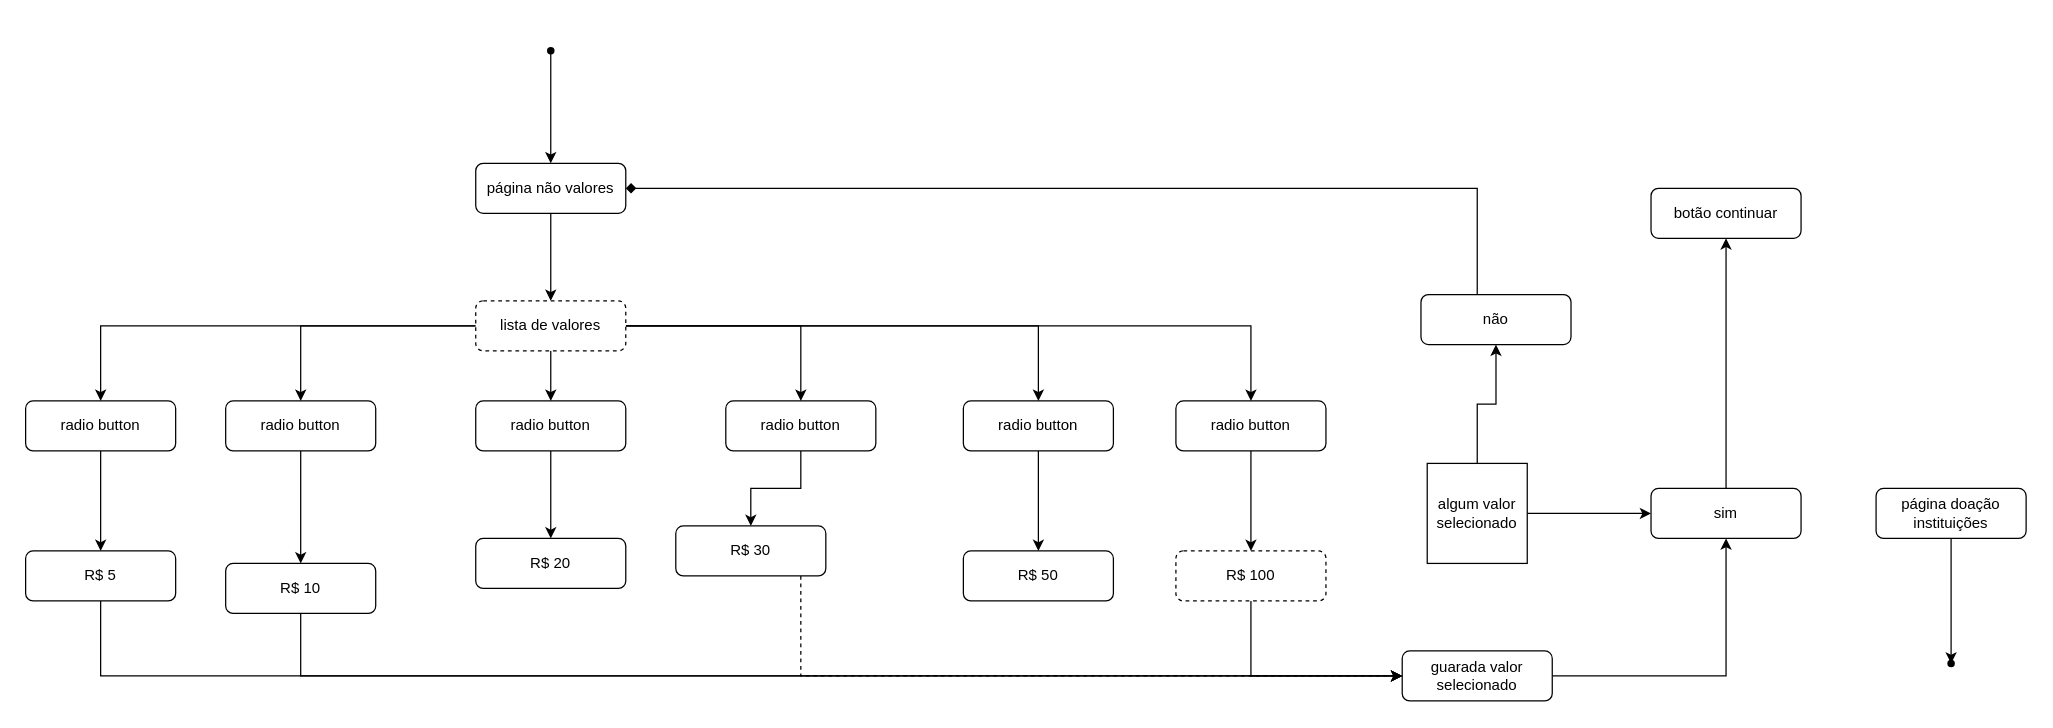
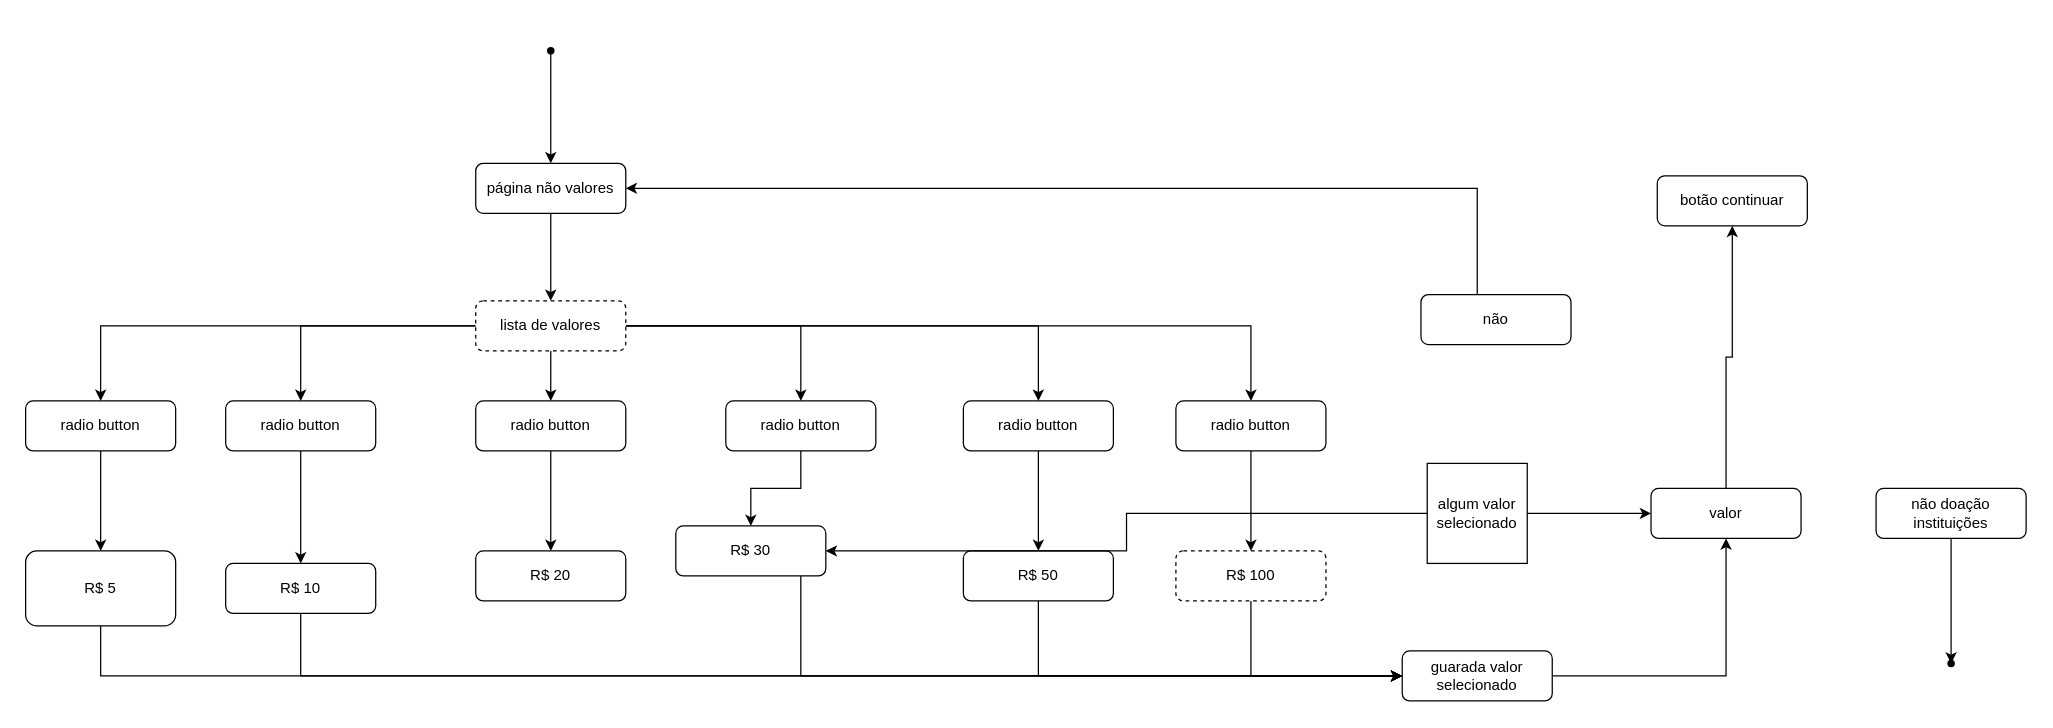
  <mxCell id="0" />
  <mxCell id="1" parent="0" />
  <mxCell id="2" style="edgeStyle=orthogonalEdgeStyle;rounded=0;orthogonalLoop=1;jettySize=auto;html=1;" edge="1" parent="1" source="8" target="12"><mxGeometry relative="1" as="geometry"><mxPoint x="80" y="320" as="targetPoint" /></mxGeometry></mxCell>
  <mxCell id="3" style="edgeStyle=orthogonalEdgeStyle;rounded=0;orthogonalLoop=1;jettySize=auto;html=1;" edge="1" parent="1" source="8" target="14"><mxGeometry relative="1" as="geometry"><mxPoint x="240" y="320" as="targetPoint" /></mxGeometry></mxCell>
  <mxCell id="4" value="" style="edgeStyle=orthogonalEdgeStyle;rounded=0;orthogonalLoop=1;jettySize=auto;html=1;" edge="1" parent="1" source="8" target="16"><mxGeometry relative="1" as="geometry" /></mxCell>
  <mxCell id="5" style="edgeStyle=orthogonalEdgeStyle;rounded=0;orthogonalLoop=1;jettySize=auto;html=1;" edge="1" parent="1" source="8" target="18"><mxGeometry relative="1" as="geometry"><mxPoint x="640" y="320" as="targetPoint" /></mxGeometry></mxCell>
  <mxCell id="6" style="edgeStyle=orthogonalEdgeStyle;rounded=0;orthogonalLoop=1;jettySize=auto;html=1;" edge="1" parent="1" source="8" target="20"><mxGeometry relative="1" as="geometry"><mxPoint x="830" y="320" as="targetPoint" /></mxGeometry></mxCell>
  <mxCell id="7" style="edgeStyle=orthogonalEdgeStyle;rounded=0;orthogonalLoop=1;jettySize=auto;html=1;entryX=0.5;entryY=0;entryDx=0;entryDy=0;" edge="1" parent="1" source="8" target="35"><mxGeometry relative="1" as="geometry" /></mxCell>
  <mxCell id="8" value="lista de valores" style="rounded=1;whiteSpace=wrap;html=1;dashed=1;" vertex="1" parent="1"><mxGeometry x="380" y="240" width="120" height="40" as="geometry" /></mxCell>
  <mxCell id="9" value="" style="edgeStyle=orthogonalEdgeStyle;rounded=0;orthogonalLoop=1;jettySize=auto;html=1;" edge="1" parent="1" source="10" target="22"><mxGeometry relative="1" as="geometry" /></mxCell>
  <mxCell id="10" value="" style="shape=waypoint;sketch=0;fillStyle=solid;size=6;pointerEvents=1;points=[];fillColor=none;resizable=0;rotatable=0;perimeter=centerPerimeter;snapToPoint=1;" vertex="1" parent="1"><mxGeometry x="420" y="20" width="40" height="40" as="geometry" /></mxCell>
  <mxCell id="11" value="" style="edgeStyle=orthogonalEdgeStyle;rounded=0;orthogonalLoop=1;jettySize=auto;html=1;" edge="1" parent="1" source="12" target="26"><mxGeometry relative="1" as="geometry" /></mxCell>
  <mxCell id="12" value="radio button" style="rounded=1;whiteSpace=wrap;html=1;" vertex="1" parent="1"><mxGeometry x="20" y="320" width="120" height="40" as="geometry" /></mxCell>
  <mxCell id="13" value="" style="edgeStyle=orthogonalEdgeStyle;rounded=0;orthogonalLoop=1;jettySize=auto;html=1;" edge="1" parent="1" source="14" target="28"><mxGeometry relative="1" as="geometry" /></mxCell>
  <mxCell id="14" value="&lt;span&gt;radio button&lt;/span&gt;" style="rounded=1;whiteSpace=wrap;html=1;" vertex="1" parent="1"><mxGeometry x="180" y="320" width="120" height="40" as="geometry" /></mxCell>
  <mxCell id="15" value="" style="edgeStyle=orthogonalEdgeStyle;rounded=0;orthogonalLoop=1;jettySize=auto;html=1;" edge="1" parent="1" source="16" target="29"><mxGeometry relative="1" as="geometry" /></mxCell>
  <mxCell id="16" value="&lt;span&gt;radio button&lt;/span&gt;" style="whiteSpace=wrap;html=1;rounded=1;" vertex="1" parent="1"><mxGeometry x="380" y="320" width="120" height="40" as="geometry" /></mxCell>
  <mxCell id="17" value="" style="edgeStyle=orthogonalEdgeStyle;rounded=0;orthogonalLoop=1;jettySize=auto;html=1;" edge="1" parent="1" source="18" target="31"><mxGeometry relative="1" as="geometry" /></mxCell>
  <mxCell id="18" value="&lt;span&gt;radio button&lt;/span&gt;" style="rounded=1;whiteSpace=wrap;html=1;" vertex="1" parent="1"><mxGeometry x="580" y="320" width="120" height="40" as="geometry" /></mxCell>
  <mxCell id="19" value="" style="edgeStyle=orthogonalEdgeStyle;rounded=0;orthogonalLoop=1;jettySize=auto;html=1;" edge="1" parent="1" source="20" target="33"><mxGeometry relative="1" as="geometry" /></mxCell>
  <mxCell id="20" value="&lt;span&gt;radio button&lt;/span&gt;" style="rounded=1;whiteSpace=wrap;html=1;" vertex="1" parent="1"><mxGeometry x="770" y="320" width="120" height="40" as="geometry" /></mxCell>
  <mxCell id="21" value="" style="edgeStyle=orthogonalEdgeStyle;rounded=0;orthogonalLoop=1;jettySize=auto;html=1;" edge="1" parent="1" source="22" target="8"><mxGeometry relative="1" as="geometry" /></mxCell>
  <mxCell id="22" value="&lt;span&gt;página não valores&lt;/span&gt;" style="rounded=1;whiteSpace=wrap;html=1;" vertex="1" parent="1"><mxGeometry x="380" y="130" width="120" height="40" as="geometry" /></mxCell>
  <mxCell id="23" value="" style="edgeStyle=orthogonalEdgeStyle;rounded=0;orthogonalLoop=1;jettySize=auto;html=1;" edge="1" parent="1" source="24" target="43"><mxGeometry relative="1" as="geometry" /></mxCell>
  <mxCell id="24" value="guarada valor selecionado" style="rounded=1;whiteSpace=wrap;html=1;" vertex="1" parent="1"><mxGeometry x="1121" y="520" width="120" height="40" as="geometry" /></mxCell>
  <mxCell id="25" style="edgeStyle=orthogonalEdgeStyle;rounded=0;orthogonalLoop=1;jettySize=auto;html=1;" edge="1" parent="1" source="26"><mxGeometry relative="1" as="geometry"><mxPoint x="1121" y="540" as="targetPoint" /><Array as="points"><mxPoint x="80" y="540" /></Array></mxGeometry></mxCell>
- <mxCell id="26" value="R$ 5" style="rounded=1;whiteSpace=wrap;html=1;" vertex="1" parent="1"><mxGeometry x="20" y="440" width="120" height="40" as="geometry" /></mxCell>
+ <mxCell id="26" value="R$ 5" style="rounded=1;whiteSpace=wrap;html=1;" vertex="1" parent="1"><mxGeometry x="20" y="440" width="120" height="60" as="geometry" /></mxCell>
  <mxCell id="27" style="edgeStyle=orthogonalEdgeStyle;rounded=0;orthogonalLoop=1;jettySize=auto;html=1;entryX=0;entryY=0.5;entryDx=0;entryDy=0;" edge="1" parent="1" source="28" target="24"><mxGeometry relative="1" as="geometry"><Array as="points"><mxPoint x="240" y="540" /></Array></mxGeometry></mxCell>
  <mxCell id="28" value="&lt;span&gt;R$ 10&lt;/span&gt;" style="rounded=1;whiteSpace=wrap;html=1;" vertex="1" parent="1"><mxGeometry x="180" y="450" width="120" height="40" as="geometry" /></mxCell>
- <mxCell id="29" value="&lt;span&gt;R$ 20&lt;/span&gt;" style="whiteSpace=wrap;html=1;rounded=1;" vertex="1" parent="1"><mxGeometry x="380" y="430" width="120" height="40" as="geometry" /></mxCell>
- <mxCell id="30" style="edgeStyle=orthogonalEdgeStyle;rounded=0;orthogonalLoop=1;jettySize=auto;html=1;entryX=0;entryY=0.5;entryDx=0;entryDy=0;dashed=1;" edge="1" parent="1" source="31" target="24"><mxGeometry relative="1" as="geometry"><Array as="points"><mxPoint x="640" y="540" /></Array></mxGeometry></mxCell>
+ <mxCell id="29" value="&lt;span&gt;R$ 20&lt;/span&gt;" style="whiteSpace=wrap;html=1;rounded=1;" vertex="1" parent="1"><mxGeometry x="380" y="440" width="120" height="40" as="geometry" /></mxCell>
+ <mxCell id="30" style="edgeStyle=orthogonalEdgeStyle;rounded=0;orthogonalLoop=1;jettySize=auto;html=1;entryX=0;entryY=0.5;entryDx=0;entryDy=0;" edge="1" parent="1" source="31" target="24"><mxGeometry relative="1" as="geometry"><Array as="points"><mxPoint x="640" y="540" /></Array></mxGeometry></mxCell>
  <mxCell id="31" value="&lt;span&gt;R$ 30&lt;/span&gt;" style="rounded=1;whiteSpace=wrap;html=1;" vertex="1" parent="1"><mxGeometry x="540" y="420" width="120" height="40" as="geometry" /></mxCell>
+ <mxCell id="32" style="edgeStyle=orthogonalEdgeStyle;rounded=0;orthogonalLoop=1;jettySize=auto;html=1;entryX=0;entryY=0.5;entryDx=0;entryDy=0;" edge="1" parent="1" source="33" target="24"><mxGeometry relative="1" as="geometry"><Array as="points"><mxPoint x="830" y="540" /></Array></mxGeometry></mxCell>
  <mxCell id="33" value="&lt;span&gt;R$ 50&lt;/span&gt;" style="rounded=1;whiteSpace=wrap;html=1;" vertex="1" parent="1"><mxGeometry x="770" y="440" width="120" height="40" as="geometry" /></mxCell>
  <mxCell id="34" value="" style="edgeStyle=orthogonalEdgeStyle;rounded=0;orthogonalLoop=1;jettySize=auto;html=1;" edge="1" parent="1" source="35" target="37"><mxGeometry relative="1" as="geometry" /></mxCell>
  <mxCell id="35" value="&lt;span&gt;radio button&lt;/span&gt;" style="rounded=1;whiteSpace=wrap;html=1;" vertex="1" parent="1"><mxGeometry x="940" y="320" width="120" height="40" as="geometry" /></mxCell>
  <mxCell id="36" style="edgeStyle=orthogonalEdgeStyle;rounded=0;orthogonalLoop=1;jettySize=auto;html=1;entryX=0;entryY=0.5;entryDx=0;entryDy=0;" edge="1" parent="1" source="37" target="24"><mxGeometry relative="1" as="geometry"><Array as="points"><mxPoint x="1000" y="540" /></Array></mxGeometry></mxCell>
  <mxCell id="37" value="&lt;span&gt;R$ 100&lt;/span&gt;" style="rounded=1;whiteSpace=wrap;html=1;dashed=1;" vertex="1" parent="1"><mxGeometry x="940" y="440" width="120" height="40" as="geometry" /></mxCell>
- <mxCell id="38" value="botão continuar" style="rounded=1;whiteSpace=wrap;html=1;" vertex="1" parent="1"><mxGeometry x="1320" y="150" width="120" height="40" as="geometry" /></mxCell>
+ <mxCell id="38" value="botão continuar" style="rounded=1;whiteSpace=wrap;html=1;" vertex="1" parent="1"><mxGeometry x="1325" y="140" width="120" height="40" as="geometry" /></mxCell>
  <mxCell id="39" value="" style="edgeStyle=orthogonalEdgeStyle;rounded=0;orthogonalLoop=1;jettySize=auto;html=1;" edge="1" parent="1" source="41" target="43"><mxGeometry relative="1" as="geometry" /></mxCell>
- <mxCell id="40" value="" style="edgeStyle=orthogonalEdgeStyle;rounded=0;orthogonalLoop=1;jettySize=auto;html=1;" edge="1" parent="1" source="41" target="45"><mxGeometry relative="1" as="geometry" /></mxCell>
+ <mxCell id="40" value="" style="edgeStyle=orthogonalEdgeStyle;rounded=0;orthogonalLoop=1;jettySize=auto;html=1;" edge="1" parent="1" source="41" target="31"><mxGeometry relative="1" as="geometry" /></mxCell>
  <mxCell id="41" value="algum valor&lt;br&gt;selecionado" style="whiteSpace=wrap;html=1;rounded=0;" vertex="1" parent="1"><mxGeometry x="1141" y="370" width="80" height="80" as="geometry" /></mxCell>
  <mxCell id="42" style="edgeStyle=orthogonalEdgeStyle;rounded=0;orthogonalLoop=1;jettySize=auto;html=1;entryX=0.5;entryY=1;entryDx=0;entryDy=0;" edge="1" parent="1" source="43" target="38"><mxGeometry relative="1" as="geometry" /></mxCell>
- <mxCell id="43" value="sim" style="whiteSpace=wrap;html=1;rounded=1;" vertex="1" parent="1"><mxGeometry x="1320" y="390" width="120" height="40" as="geometry" /></mxCell>
- <mxCell id="44" style="edgeStyle=orthogonalEdgeStyle;rounded=0;orthogonalLoop=1;jettySize=auto;html=1;entryX=1;entryY=0.5;entryDx=0;entryDy=0;endArrow=diamond;" edge="1" parent="1" source="45" target="22"><mxGeometry relative="1" as="geometry"><Array as="points"><mxPoint x="1181" y="150" /></Array></mxGeometry></mxCell>
+ <mxCell id="43" value="valor" style="whiteSpace=wrap;html=1;rounded=1;" vertex="1" parent="1"><mxGeometry x="1320" y="390" width="120" height="40" as="geometry" /></mxCell>
+ <mxCell id="44" style="edgeStyle=orthogonalEdgeStyle;rounded=0;orthogonalLoop=1;jettySize=auto;html=1;entryX=1;entryY=0.5;entryDx=0;entryDy=0;" edge="1" parent="1" source="45" target="22"><mxGeometry relative="1" as="geometry"><Array as="points"><mxPoint x="1181" y="150" /></Array></mxGeometry></mxCell>
  <mxCell id="45" value="não" style="whiteSpace=wrap;html=1;rounded=1;" vertex="1" parent="1"><mxGeometry x="1136" y="235" width="120" height="40" as="geometry" /></mxCell>
  <mxCell id="46" value="" style="edgeStyle=orthogonalEdgeStyle;rounded=0;orthogonalLoop=1;jettySize=auto;html=1;" edge="1" parent="1" source="47" target="48"><mxGeometry relative="1" as="geometry" /></mxCell>
- <mxCell id="47" value="página doação&lt;br&gt;instituições" style="rounded=1;whiteSpace=wrap;html=1;" vertex="1" parent="1"><mxGeometry x="1500" y="390" width="120" height="40" as="geometry" /></mxCell>
+ <mxCell id="47" value="não doação&lt;br&gt;instituições" style="rounded=1;whiteSpace=wrap;html=1;" vertex="1" parent="1"><mxGeometry x="1500" y="390" width="120" height="40" as="geometry" /></mxCell>
  <mxCell id="48" value="" style="shape=waypoint;size=6;pointerEvents=1;points=[];fillColor=#ffffff;resizable=0;rotatable=0;perimeter=centerPerimeter;snapToPoint=1;rounded=1;" vertex="1" parent="1"><mxGeometry x="1540" y="510" width="40" height="40" as="geometry" /></mxCell>
